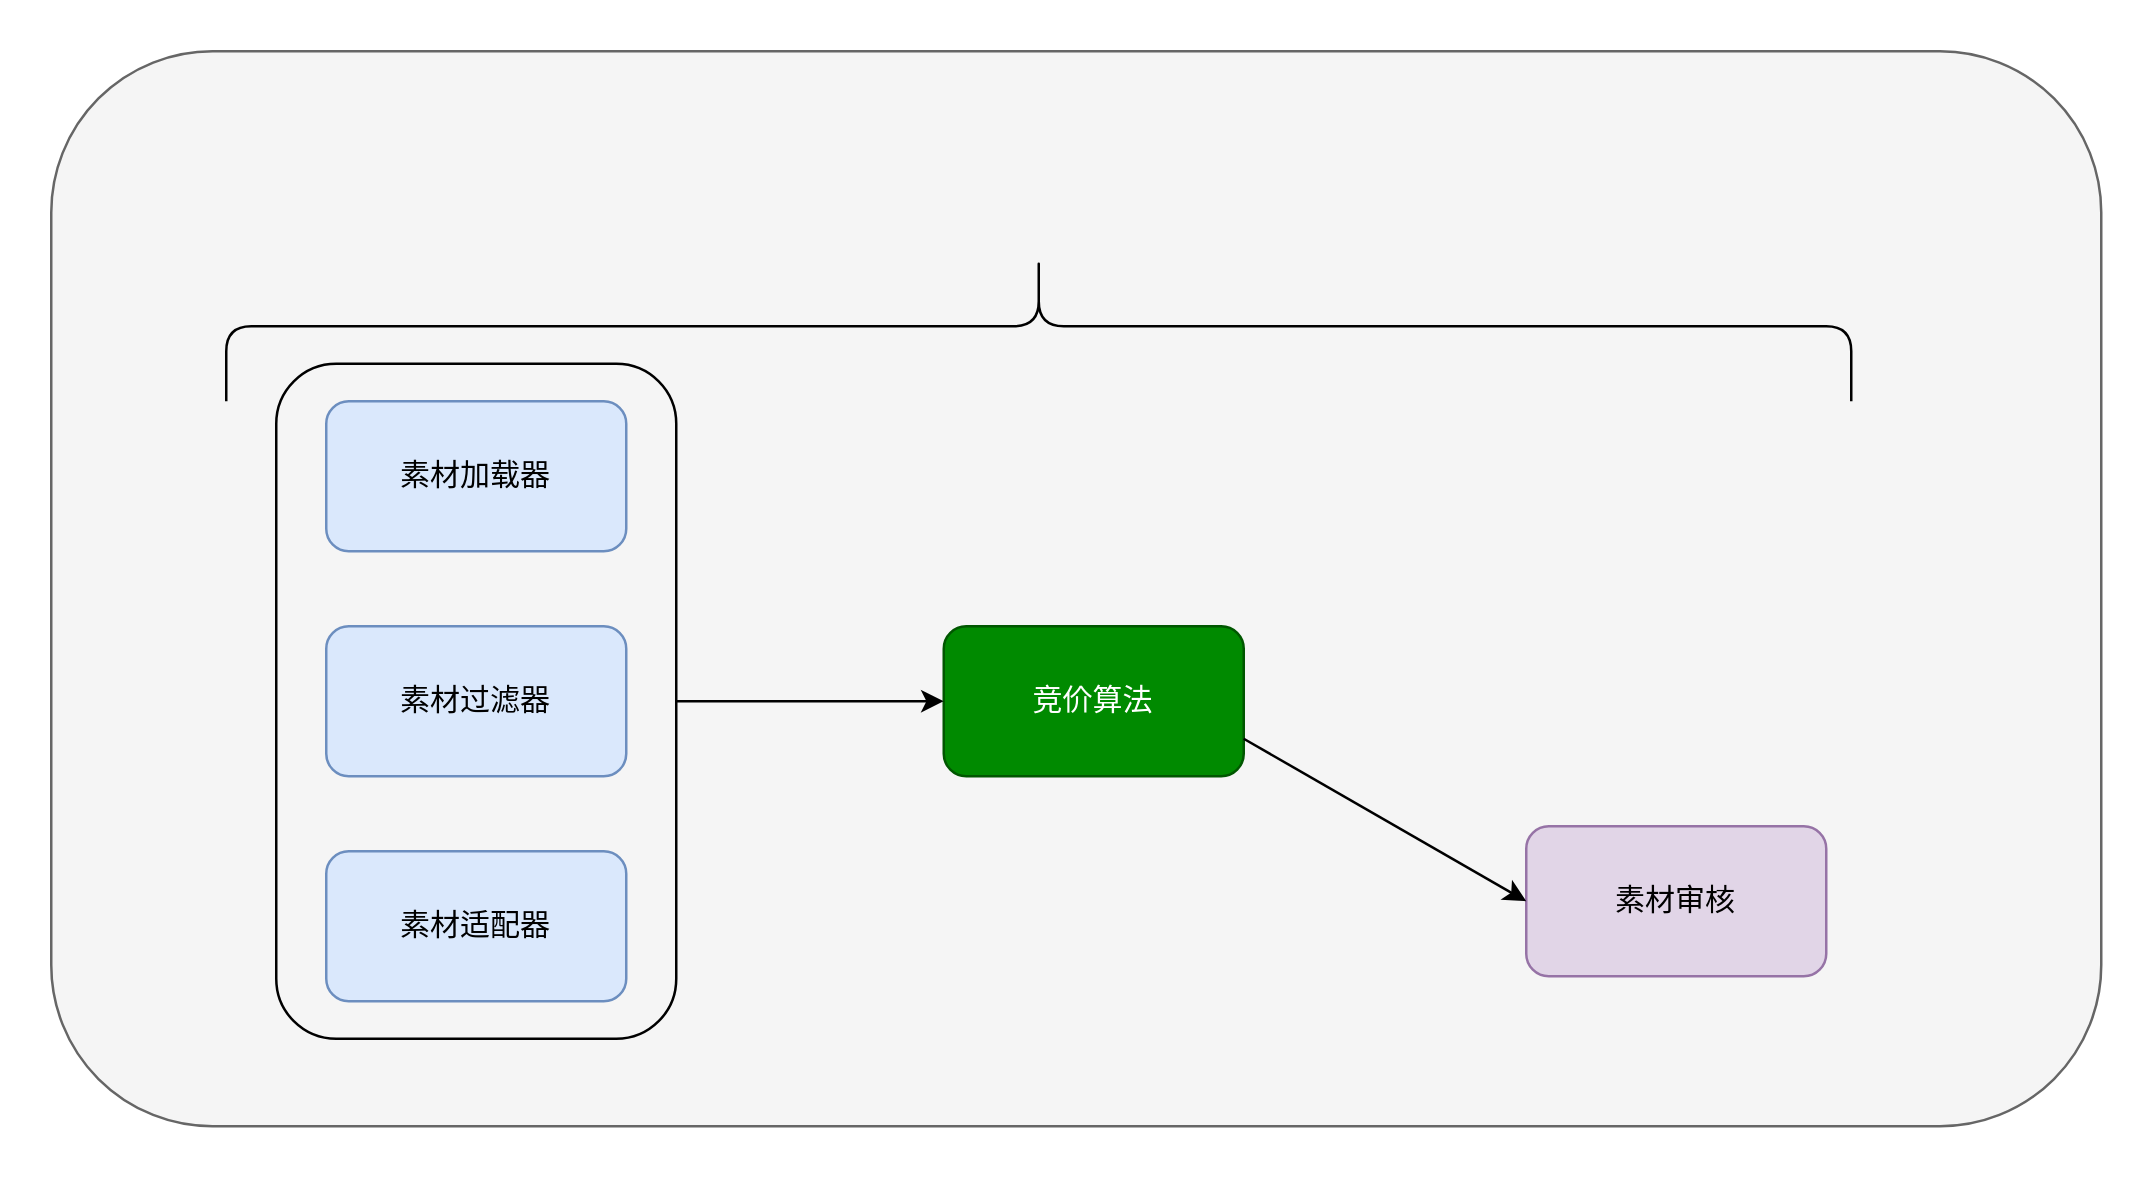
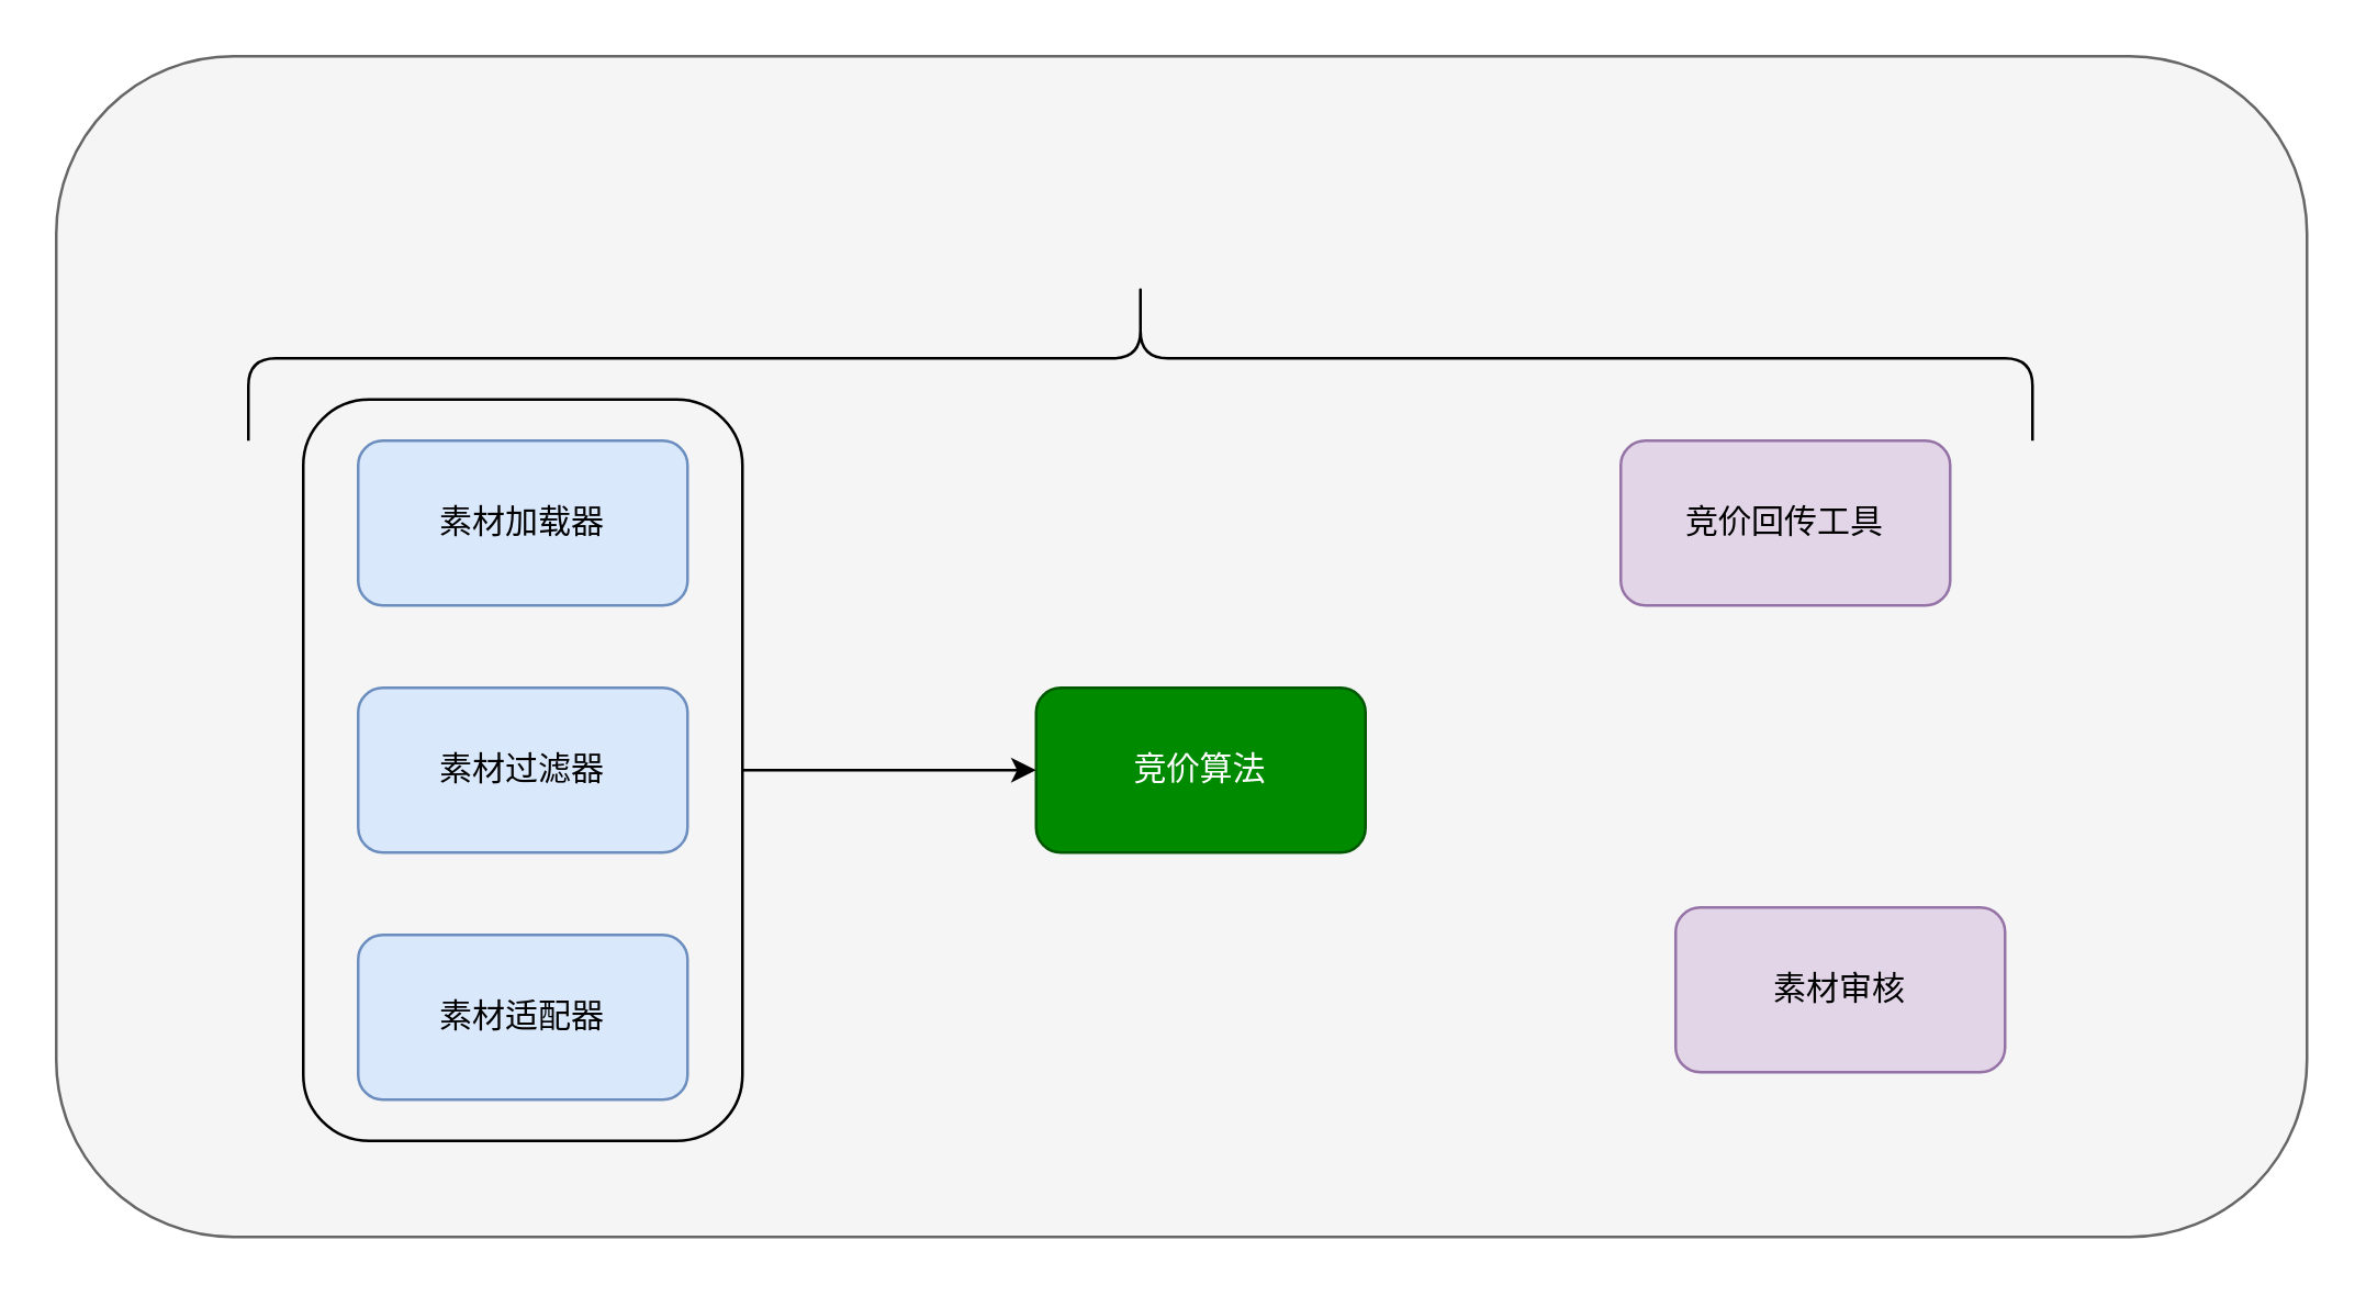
  <mxCell id="0" />
  <mxCell id="1" parent="0" />
  <mxCell id="2" value="" style="rounded=1;whiteSpace=wrap;html=1;fillColor=#f5f5f5;fontColor=#333333;strokeColor=#666666;" parent="1" vertex="1"><mxGeometry x="20" y="20" width="820" height="430" as="geometry" /></mxCell>
  <mxCell id="3" value="素材加载器" style="rounded=1;whiteSpace=wrap;html=1;fillColor=#dae8fc;strokeColor=#6c8ebf;" parent="1" vertex="1"><mxGeometry x="130" y="160" width="120" height="60" as="geometry" /></mxCell>
  <mxCell id="4" value="" style="rounded=1;whiteSpace=wrap;html=1;fillColor=none;" vertex="1" parent="1"><mxGeometry x="110" y="145" width="160" height="270" as="geometry" /></mxCell>
  <mxCell id="5" value="素材适配器" style="rounded=1;whiteSpace=wrap;html=1;fillColor=#dae8fc;strokeColor=#6c8ebf;" parent="1" vertex="1"><mxGeometry x="130" y="340" width="120" height="60" as="geometry" /></mxCell>
  <mxCell id="6" value="竞价算法" style="rounded=1;whiteSpace=wrap;html=1;fillColor=#008a00;fontColor=#ffffff;strokeColor=#005700;" parent="1" vertex="1"><mxGeometry x="377" y="250" width="120" height="60" as="geometry" /></mxCell>
+ <mxCell id="7" value="竞价回传工具" style="rounded=1;whiteSpace=wrap;html=1;fillColor=#e1d5e7;strokeColor=#9673a6;" parent="1" vertex="1"><mxGeometry x="590" y="160" width="120" height="60" as="geometry" /></mxCell>
  <mxCell id="8" value="素材审核" style="rounded=1;whiteSpace=wrap;html=1;fillColor=#e1d5e7;strokeColor=#9673a6;" parent="1" vertex="1"><mxGeometry x="610" y="330" width="120" height="60" as="geometry" /></mxCell>
  <mxCell id="9" value="素材过滤器" style="rounded=1;whiteSpace=wrap;html=1;fillColor=#dae8fc;strokeColor=#6c8ebf;" parent="1" vertex="1"><mxGeometry x="130" y="250" width="120" height="60" as="geometry" /></mxCell>
  <mxCell id="10" value="" style="shape=curlyBracket;whiteSpace=wrap;html=1;rounded=1;labelPosition=left;verticalLabelPosition=middle;align=right;verticalAlign=middle;direction=south;" vertex="1" parent="1"><mxGeometry x="90" y="100" width="650" height="60" as="geometry" /></mxCell>
  <mxCell id="11" value="" style="endArrow=classic;html=1;rounded=0;exitX=1;exitY=0.5;exitDx=0;exitDy=0;entryX=0;entryY=0.5;entryDx=0;entryDy=0;" edge="1" parent="1" source="4" target="6"><mxGeometry width="50" height="50" relative="1" as="geometry"><mxPoint x="300" y="400" as="sourcePoint" /><mxPoint x="350" y="350" as="targetPoint" /></mxGeometry></mxCell>
- <mxCell id="12" value="" style="endArrow=classic;html=1;rounded=0;exitX=1;exitY=0.75;exitDx=0;exitDy=0;entryX=0;entryY=0.5;entryDx=0;entryDy=0;" edge="1" parent="1" source="6" target="8"><mxGeometry width="50" height="50" relative="1" as="geometry"><mxPoint x="507" y="290" as="sourcePoint" /><mxPoint x="600" y="200" as="targetPoint" /></mxGeometry></mxCell>
